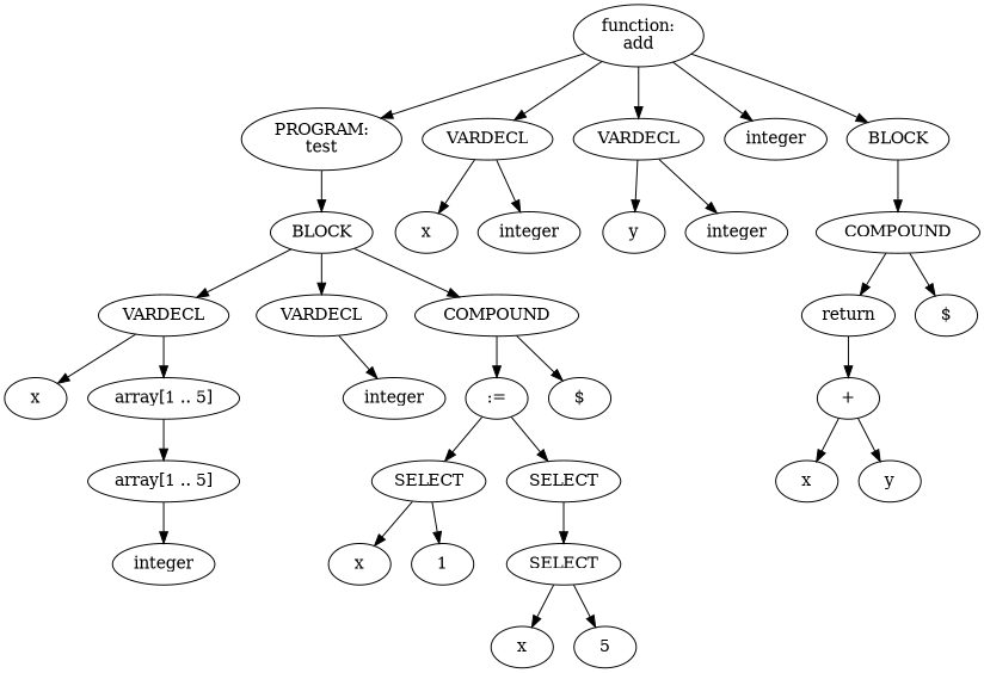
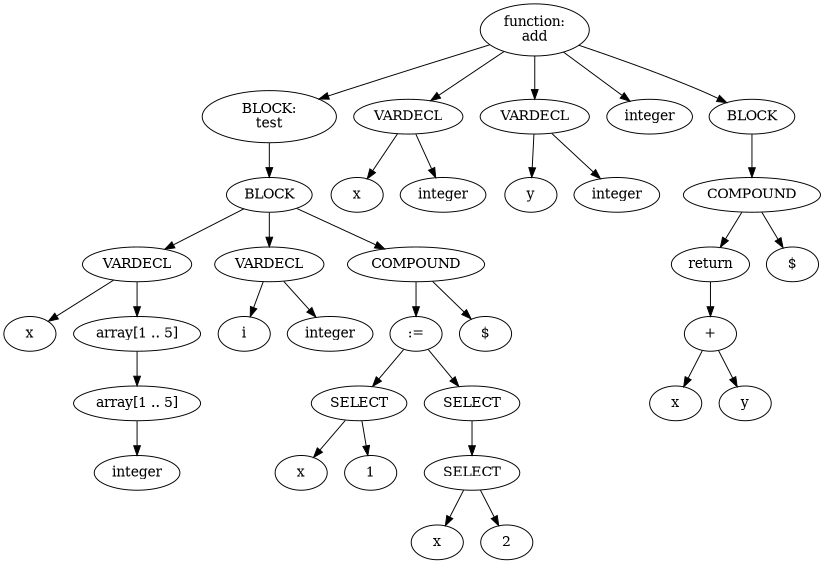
  digraph {
-   n1 [label="PROGRAM:\ntest"]
+   n1 [label="BLOCK:\ntest"]
    n2 [label=BLOCK]
    n3 [label="function:\nadd"]
    n4 [label=VARDECL]
    n5 [label=VARDECL]
    n6 [label=integer]
    n7 [label=BLOCK]
    n8 [label=VARDECL]
    n9 [label=VARDECL]
    n10 [label=COMPOUND]
    n11 [label=x]
    n12 [label=integer]
    n13 [label=y]
    n14 [label=integer]
    n15 [label=COMPOUND]
    n16 [label=return]
    n17 [label="$"]
    n18 [label="+"]
    n19 [label=x]
    n20 [label=y]
    n21 [label=x]
    n22 [label="array[1 .. 5]"]
+   n23 [label=i]
    n24 [label=integer]
    n25 [label=":="]
    n26 [label="$"]
    n27 [label="array[1 .. 5]"]
    n28 [label=integer]
    n29 [label=SELECT]
    n30 [label=SELECT]
    n31 [label=x]
    n32 [label=1]
    n33 [label=SELECT]
    n34 [label=x]
-   n35 [label=5]
+   n35 [label=2]
    n1 -> n2
    n2 -> n8
    n2 -> n9
    n2 -> n10
    n3 -> n1
    n3 -> n4
    n3 -> n5
    n3 -> n6
    n3 -> n7
    n4 -> n11
    n4 -> n12
    n5 -> n13
    n5 -> n14
    n7 -> n15
    n8 -> n21
    n8 -> n22
+   n9 -> n23
    n9 -> n24
    n10 -> n25
    n10 -> n26
    n15 -> n16
    n15 -> n17
    n16 -> n18
    n18 -> n19
    n18 -> n20
    n22 -> n27
    n25 -> n29
    n25 -> n30
    n27 -> n28
    n29 -> n31
    n29 -> n32
    n30 -> n33
    n33 -> n34
    n33 -> n35
  }
